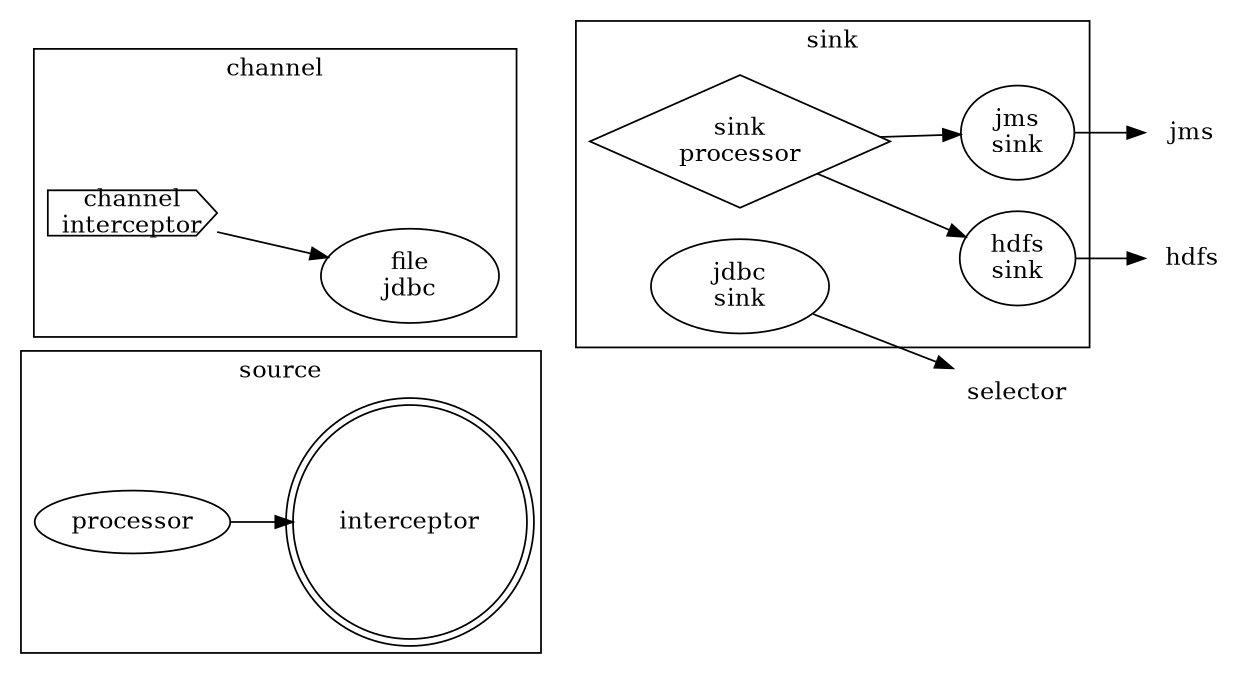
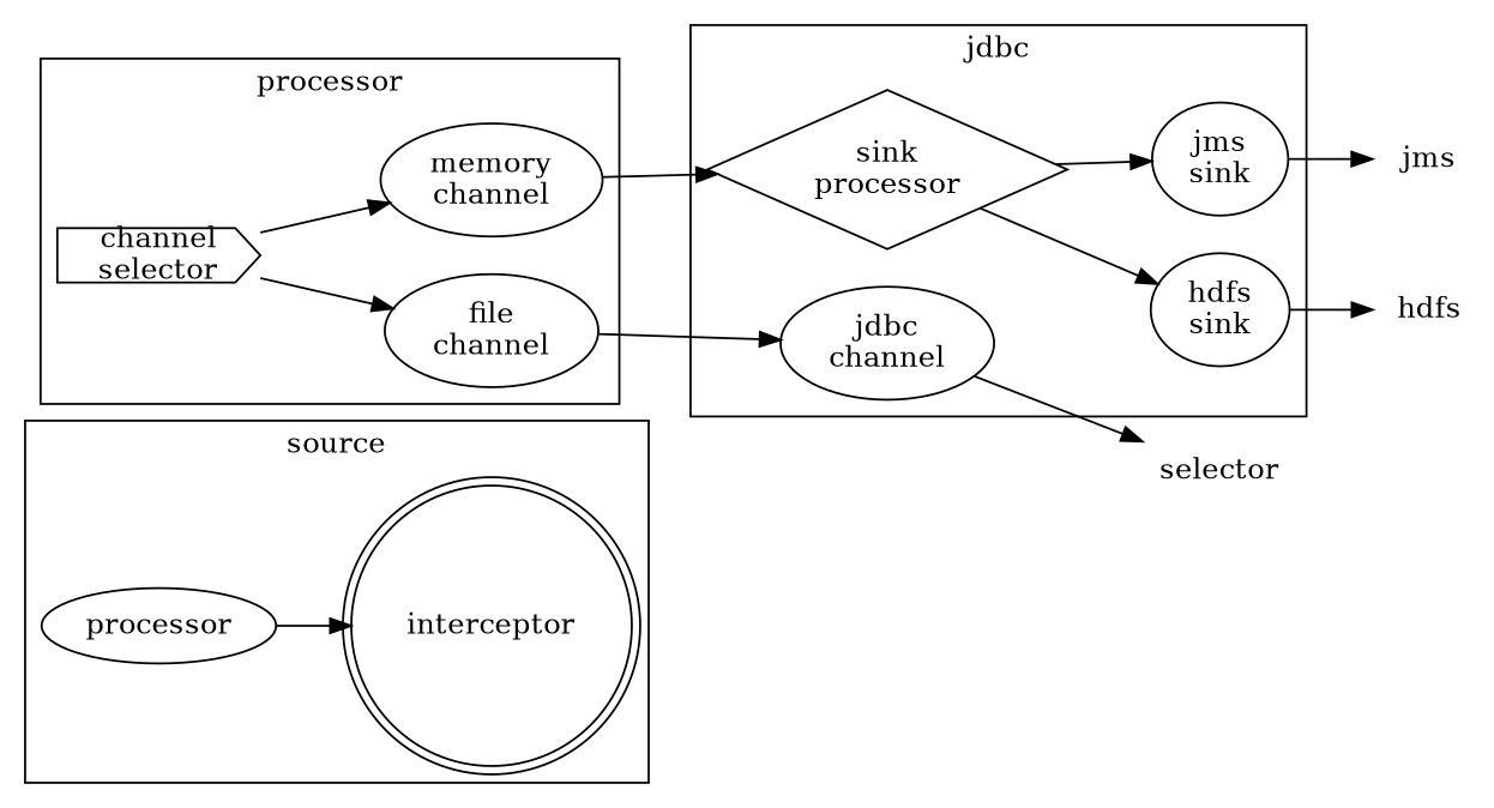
  digraph {
    rankdir=LR
    n1 [label=processor]
    n2 [label=interceptor shape=doublecircle]
-   n3 [label=<channel<br/>interceptor> shape=cds]
-   n5 [label=<file<br/>jdbc>]
+   n3 [label=<channel<br/>selector> shape=cds]
+   n4 [label=<memory<br/>channel>]
+   n5 [label=<file<br/>channel>]
    n6 [label=<sink<br/>processor> shape=diamond]
-   n7 [label=<jdbc<br/>sink>]
+   n7 [label=<jdbc<br/>channel>]
    n8 [label=<hdfs<br/>sink>]
    n9 [label=<jms<br/>sink>]
    n10 [label=selector shape=plaintext]
    hdfs [shape=plaintext]
    jms [shape=plaintext]
    subgraph cluster_1 {
      label=source
      n1
      n2
    }
    subgraph cluster_2 {
-     label=channel
+     label=processor
      n3
+     n4
      n5
    }
    subgraph cluster_3 {
-     label=sink
+     label=jdbc
      n6
      n7
      n8
      n9
    }
    n1 -> n2
+   n3 -> n4
    n3 -> n5
+   n4 -> n6
+   n5 -> n7
    n6 -> n8
    n6 -> n9
    n7 -> n10
    n8 -> hdfs
    n9 -> jms
  }
